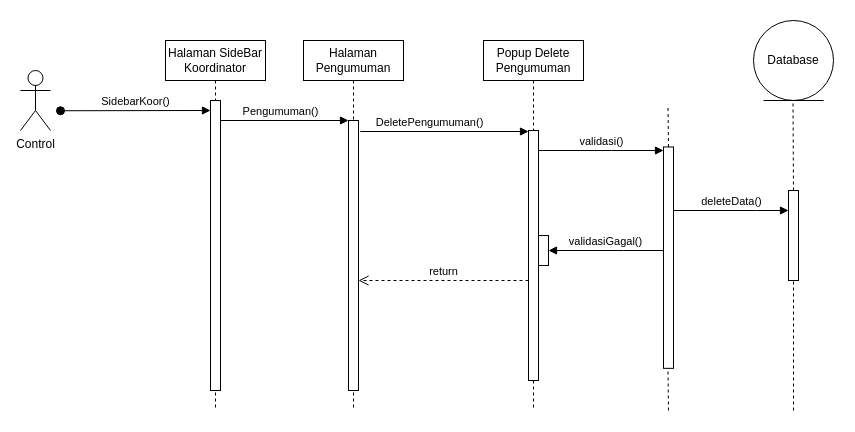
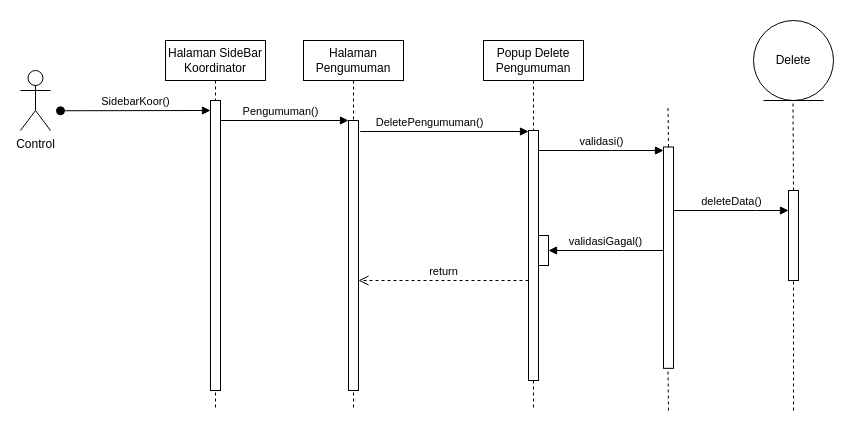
  <mxCell id="0" />
  <mxCell id="1" parent="0" />
  <mxCell id="2" value="Halaman Pengumuman" style="shape=umlLifeline;perimeter=lifelinePerimeter;whiteSpace=wrap;html=1;container=0;dropTarget=0;collapsible=0;recursiveResize=0;outlineConnect=0;portConstraint=eastwest;newEdgeStyle={&quot;edgeStyle&quot;:&quot;elbowEdgeStyle&quot;,&quot;elbow&quot;:&quot;vertical&quot;,&quot;curved&quot;:0,&quot;rounded&quot;:0};" vertex="1" parent="1"><mxGeometry x="303" y="40" width="100" height="370" as="geometry" /></mxCell>
  <mxCell id="3" value="" style="html=1;points=[];perimeter=orthogonalPerimeter;outlineConnect=0;targetShapes=umlLifeline;portConstraint=eastwest;newEdgeStyle={&quot;edgeStyle&quot;:&quot;elbowEdgeStyle&quot;,&quot;elbow&quot;:&quot;vertical&quot;,&quot;curved&quot;:0,&quot;rounded&quot;:0};" vertex="1" parent="2"><mxGeometry x="45" y="80" width="10" height="270" as="geometry" /></mxCell>
  <mxCell id="4" value="Popup Delete Pengumuman" style="shape=umlLifeline;perimeter=lifelinePerimeter;whiteSpace=wrap;html=1;container=0;dropTarget=0;collapsible=0;recursiveResize=0;outlineConnect=0;portConstraint=eastwest;newEdgeStyle={&quot;edgeStyle&quot;:&quot;elbowEdgeStyle&quot;,&quot;elbow&quot;:&quot;vertical&quot;,&quot;curved&quot;:0,&quot;rounded&quot;:0};movable=1;resizable=1;rotatable=1;deletable=1;editable=1;locked=0;connectable=1;" vertex="1" parent="1"><mxGeometry x="483" y="40" width="100" height="370" as="geometry" /></mxCell>
  <mxCell id="5" value="" style="html=1;points=[];perimeter=orthogonalPerimeter;outlineConnect=0;targetShapes=umlLifeline;portConstraint=eastwest;newEdgeStyle={&quot;edgeStyle&quot;:&quot;elbowEdgeStyle&quot;,&quot;elbow&quot;:&quot;vertical&quot;,&quot;curved&quot;:0,&quot;rounded&quot;:0};" vertex="1" parent="4"><mxGeometry x="45" y="90" width="10" height="250" as="geometry" /></mxCell>
  <mxCell id="6" value="" style="html=1;points=[[0,0,0,0,5],[0,1,0,0,-5],[1,0,0,0,5],[1,1,0,0,-5]];perimeter=orthogonalPerimeter;outlineConnect=0;targetShapes=umlLifeline;portConstraint=eastwest;newEdgeStyle={&quot;curved&quot;:0,&quot;rounded&quot;:0};" vertex="1" parent="4"><mxGeometry x="55" y="195" width="10" height="30" as="geometry" /></mxCell>
  <mxCell id="7" value="DeletePengumuman()" style="html=1;verticalAlign=bottom;endArrow=block;edgeStyle=elbowEdgeStyle;elbow=vertical;curved=0;rounded=0;" edge="1" parent="1"><mxGeometry relative="1" as="geometry"><mxPoint x="390" y="131" as="sourcePoint" /><Array as="points"><mxPoint x="360" y="131" /></Array><mxPoint x="528" y="131" as="targetPoint" /></mxGeometry></mxCell>
  <mxCell id="8" value="return" style="html=1;verticalAlign=bottom;endArrow=open;dashed=1;endSize=8;edgeStyle=elbowEdgeStyle;elbow=vertical;curved=0;rounded=0;" edge="1" parent="1" source="5" target="3"><mxGeometry relative="1" as="geometry"><mxPoint x="458" y="205" as="targetPoint" /><Array as="points"><mxPoint x="453" y="280" /></Array></mxGeometry></mxCell>
  <mxCell id="9" value="Control" style="shape=umlActor;verticalLabelPosition=bottom;verticalAlign=top;html=1;outlineConnect=0;" vertex="1" parent="1"><mxGeometry x="20" y="70" width="30" height="60" as="geometry" /></mxCell>
  <mxCell id="10" value="" style="group" vertex="1" connectable="0" parent="1"><mxGeometry x="633" y="20" width="70" height="390" as="geometry" /></mxCell>
  <mxCell id="11" value="" style="group" vertex="1" connectable="0" parent="10"><mxGeometry x="30" y="84.324" width="10" height="305.676" as="geometry" /></mxCell>
  <mxCell id="12" value="" style="group" vertex="1" connectable="0" parent="11"><mxGeometry y="42.162" width="10" height="263.514" as="geometry" /></mxCell>
  <mxCell id="13" value="" style="html=1;points=[[0,0,0,0,5],[0,1,0,0,-5],[1,0,0,0,5],[1,1,0,0,-5]];perimeter=orthogonalPerimeter;outlineConnect=0;targetShapes=umlLifeline;portConstraint=eastwest;newEdgeStyle={&quot;curved&quot;:0,&quot;rounded&quot;:0};" vertex="1" parent="12"><mxGeometry width="10" height="221.351" as="geometry" /></mxCell>
  <mxCell id="14" value="" style="endArrow=none;dashed=1;html=1;rounded=0;" edge="1" parent="12"><mxGeometry width="50" height="50" relative="1" as="geometry"><mxPoint x="5" y="263.514" as="sourcePoint" /><mxPoint x="4.5" y="221.351" as="targetPoint" /></mxGeometry></mxCell>
  <mxCell id="15" value="" style="endArrow=none;dashed=1;html=1;rounded=0;" edge="1" parent="11"><mxGeometry width="50" height="50" relative="1" as="geometry"><mxPoint x="5" y="42.162" as="sourcePoint" /><mxPoint x="4.5" as="targetPoint" /></mxGeometry></mxCell>
  <mxCell id="16" value="validasi()" style="html=1;verticalAlign=bottom;endArrow=block;edgeStyle=elbowEdgeStyle;elbow=vertical;curved=0;rounded=0;" edge="1" parent="1"><mxGeometry relative="1" as="geometry"><mxPoint x="538" y="150" as="sourcePoint" /><Array as="points"><mxPoint x="611" y="150" /></Array><mxPoint x="663" y="150" as="targetPoint" /></mxGeometry></mxCell>
  <mxCell id="17" value="deleteData()" style="html=1;verticalAlign=bottom;endArrow=block;edgeStyle=elbowEdgeStyle;elbow=vertical;curved=0;rounded=0;" edge="1" parent="1" source="13" target="22"><mxGeometry relative="1" as="geometry"><mxPoint x="703" y="210" as="sourcePoint" /><Array as="points"><mxPoint x="756" y="210" /></Array><mxPoint x="803" y="210" as="targetPoint" /></mxGeometry></mxCell>
- <mxCell id="18" value="Database" style="ellipse;shape=umlEntity;whiteSpace=wrap;html=1;" vertex="1" parent="1"><mxGeometry x="753" y="20" width="80" height="80" as="geometry" /></mxCell>
+ <mxCell id="18" value="Delete" style="ellipse;shape=umlEntity;whiteSpace=wrap;html=1;" vertex="1" parent="1"><mxGeometry x="753" y="20" width="80" height="80" as="geometry" /></mxCell>
  <mxCell id="19" value="" style="endArrow=none;dashed=1;html=1;rounded=0;" edge="1" parent="1"><mxGeometry width="50" height="50" relative="1" as="geometry"><mxPoint x="793" y="190" as="sourcePoint" /><mxPoint x="792.5" y="100" as="targetPoint" /></mxGeometry></mxCell>
  <mxCell id="20" value="validasiGagal()" style="html=1;verticalAlign=bottom;endArrow=block;edgeStyle=elbowEdgeStyle;elbow=horizontal;curved=0;rounded=0;" edge="1" parent="1" target="6"><mxGeometry relative="1" as="geometry"><mxPoint x="663" y="250" as="sourcePoint" /><Array as="points"><mxPoint x="623" y="250" /></Array><mxPoint x="572.929" y="250" as="targetPoint" /></mxGeometry></mxCell>
  <mxCell id="21" value="" style="endArrow=none;dashed=1;html=1;rounded=0;" edge="1" parent="1" target="22"><mxGeometry width="50" height="50" relative="1" as="geometry"><mxPoint x="793" y="410" as="sourcePoint" /><mxPoint x="792.5" y="350" as="targetPoint" /></mxGeometry></mxCell>
  <mxCell id="22" value="" style="html=1;points=[[0,0,0,0,5],[0,1,0,0,-5],[1,0,0,0,5],[1,1,0,0,-5]];perimeter=orthogonalPerimeter;outlineConnect=0;targetShapes=umlLifeline;portConstraint=eastwest;newEdgeStyle={&quot;curved&quot;:0,&quot;rounded&quot;:0};" vertex="1" parent="1"><mxGeometry x="788" y="190" width="10" height="90" as="geometry" /></mxCell>
  <mxCell id="23" value="SidebarKoor()" style="html=1;verticalAlign=bottom;startArrow=oval;endArrow=block;startSize=8;edgeStyle=elbowEdgeStyle;elbow=vertical;curved=0;rounded=0;" edge="1" parent="1" target="25"><mxGeometry relative="1" as="geometry"><mxPoint x="60" y="110.25" as="sourcePoint" /><mxPoint x="180" y="110.25" as="targetPoint" /></mxGeometry></mxCell>
  <mxCell id="24" value="Halaman SideBar Koordinator" style="shape=umlLifeline;perimeter=lifelinePerimeter;whiteSpace=wrap;html=1;container=0;dropTarget=0;collapsible=0;recursiveResize=0;outlineConnect=0;portConstraint=eastwest;newEdgeStyle={&quot;edgeStyle&quot;:&quot;elbowEdgeStyle&quot;,&quot;elbow&quot;:&quot;vertical&quot;,&quot;curved&quot;:0,&quot;rounded&quot;:0};" vertex="1" parent="1"><mxGeometry x="165" y="40" width="100" height="370" as="geometry" /></mxCell>
  <mxCell id="25" value="" style="html=1;points=[];perimeter=orthogonalPerimeter;outlineConnect=0;targetShapes=umlLifeline;portConstraint=eastwest;newEdgeStyle={&quot;edgeStyle&quot;:&quot;elbowEdgeStyle&quot;,&quot;elbow&quot;:&quot;vertical&quot;,&quot;curved&quot;:0,&quot;rounded&quot;:0};" vertex="1" parent="24"><mxGeometry x="45" y="60" width="10" height="290" as="geometry" /></mxCell>
  <mxCell id="26" value="Pengumuman()" style="html=1;verticalAlign=bottom;endArrow=block;edgeStyle=elbowEdgeStyle;elbow=vertical;curved=0;rounded=0;" edge="1" parent="1" target="3"><mxGeometry x="0.236" relative="1" as="geometry"><mxPoint x="270" y="120" as="sourcePoint" /><Array as="points"><mxPoint x="220" y="120" /></Array><mxPoint x="340" y="120" as="targetPoint" /><mxPoint as="offset" /></mxGeometry></mxCell>
